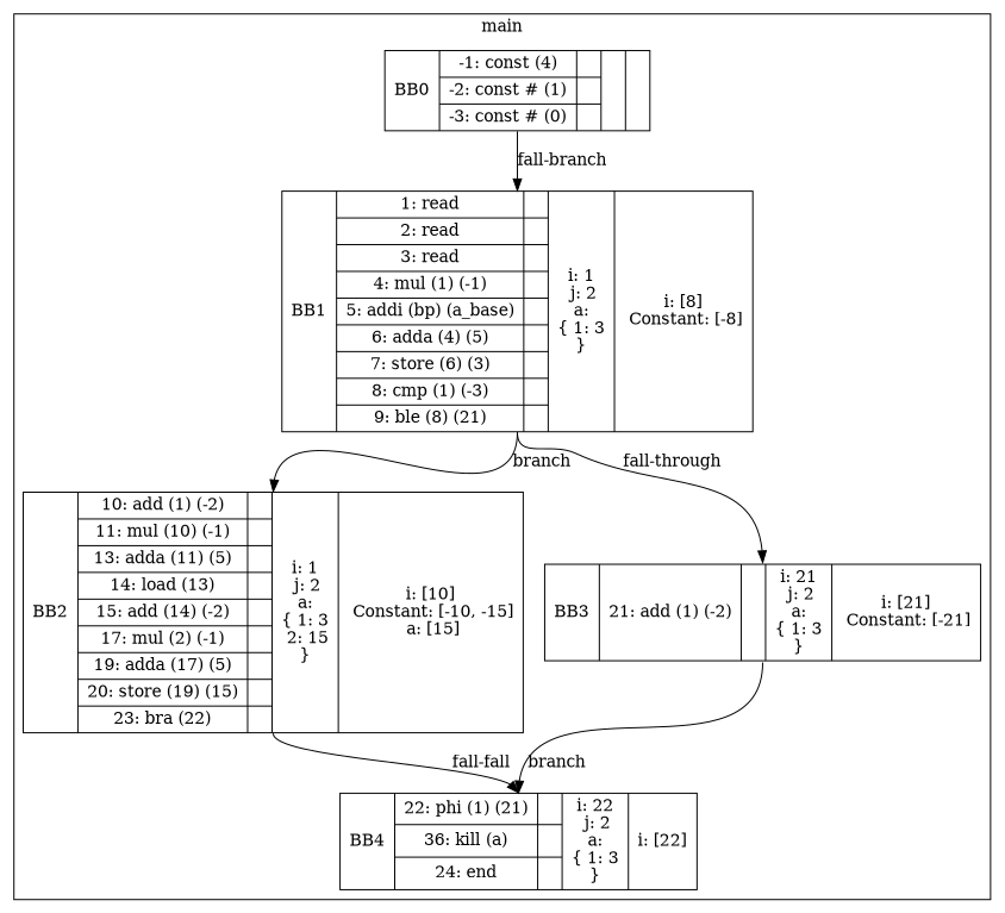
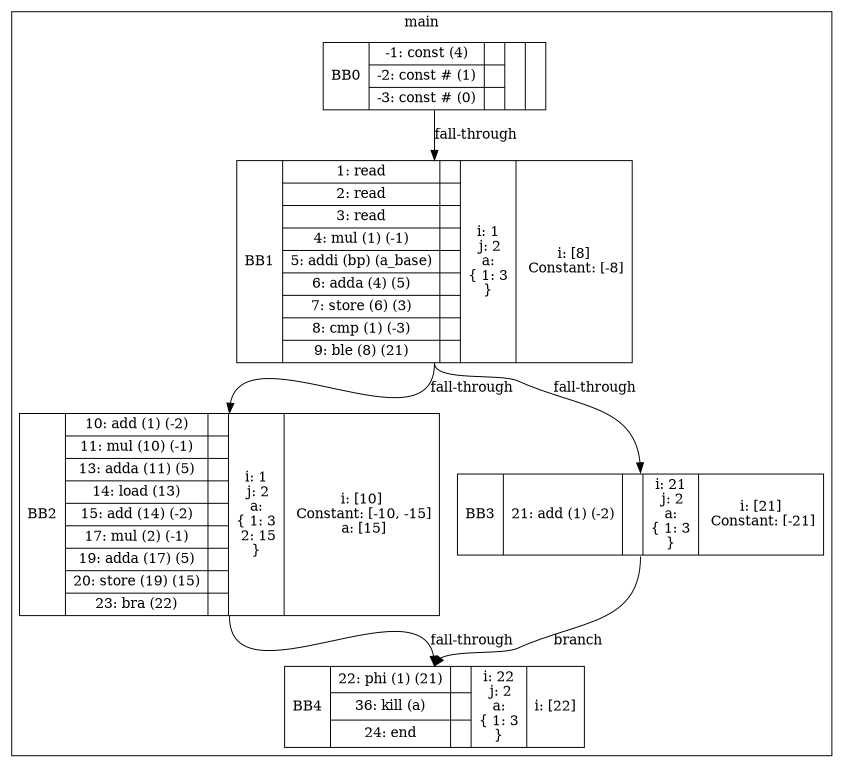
  digraph {
    node [shape=record]
    edge [headport=n tailport=s]
    n1 [label="<b>BB0|{-1: const (4) |-2: const # (1) |-3: const # (0) }|{||}|{}|{}" weight=0]
    n2 [label="<b>BB1|{1: read  |2: read  |3: read  |4: mul (1) (-1)|5: addi (bp) (a_base)|6: adda (4) (5)|7: store (6) (3)|8: cmp (1) (-3)|9: ble (8) (21)}|{||||||||}|{    i: 1\n    j: 2\n    a: \n\{      1: 3\n\}}|{    i: [8]\n    Constant: [-8]\n}" weight=1]
    n3 [label="<b>BB2|{10: add (1) (-2)|11: mul (10) (-1)|13: adda (11) (5)|14: load (13) |15: add (14) (-2)|17: mul (2) (-1)|19: adda (17) (5)|20: store (19) (15)|23: bra (22) }|{||||||||}|{    i: 1\n    j: 2\n    a: \n\{      1: 3\n      2: 15\n\}}|{    i: [10]\n    Constant: [-10, -15]\n    a: [15]\n}" weight=2]
    n4 [label="<b>BB3|{21: add (1) (-2)}|{}|{    i: 21\n    j: 2\n    a: \n\{      1: 3\n\}}|{    i: [21]\n    Constant: [-21]\n}" weight=3]
    n5 [label="<b>BB4|{22: phi (1) (21)|36: kill (a) |24: end  }|{||}|{    i: 22\n    j: 2\n    a: \n\{      1: 3\n\}}|{    i: [22]\n}" weight=4]
    subgraph cluster_1 {
      label=main
      rankdir=LR
      n1
      n2
      n3
      n4
      n5
    }
-   n1 -> n2 [label="fall-branch"]
-   n2 -> n3 [label=branch]
+   n1 -> n2 [label="fall-through"]
+   n2 -> n3 [label="fall-through"]
    n2 -> n4 [label="fall-through"]
-   n3 -> n5 [label="fall-fall"]
+   n3 -> n5 [label="fall-through"]
    n4 -> n5 [label=branch]
  }
